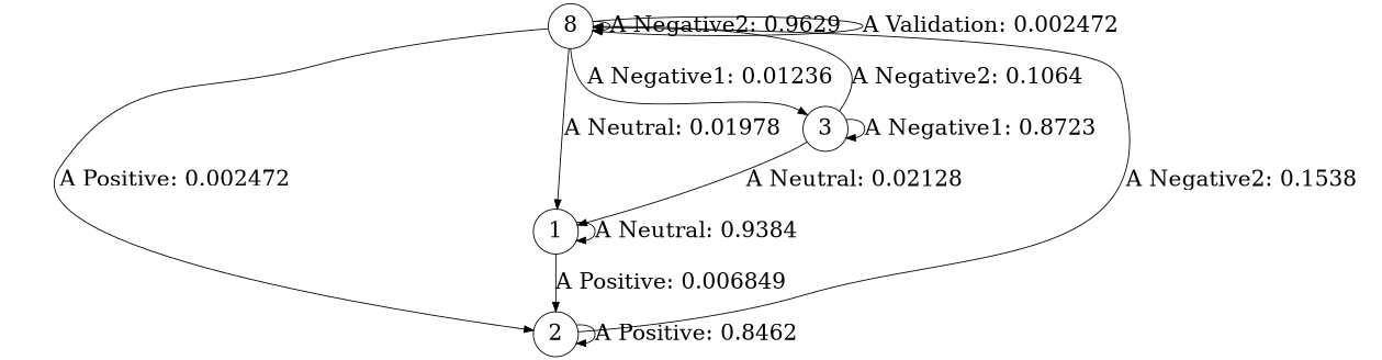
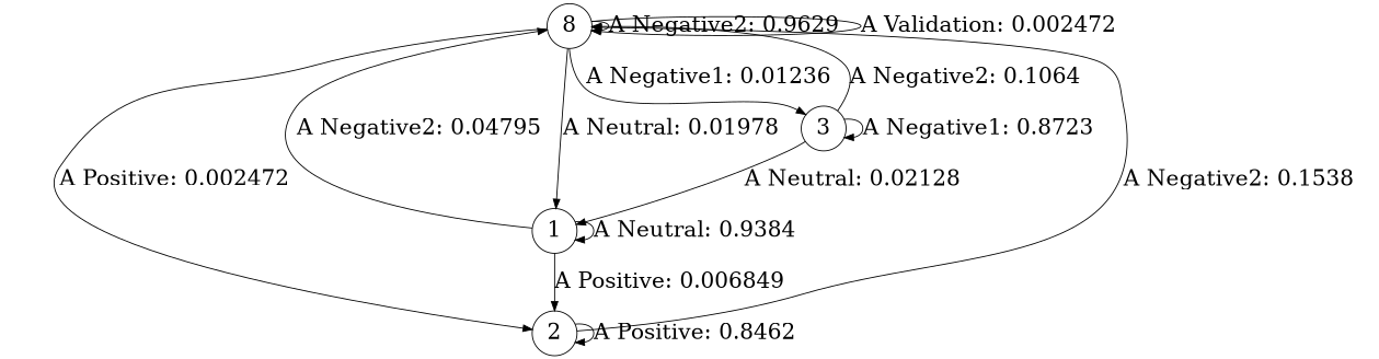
  digraph {
    fontname="DejaVu Serif"
    node [fontname="DejaVu Serif" fontsize=24 shape=circle]
    edge [fontname="DejaVu Serif" fontsize=24]
    n1 [label=8]
    1
    2
    3
    n1 -> n1 [label="A Negative2: 0.9629   "]
    n1 -> n1 [label="A Validation: 0.002472  "]
    n1 -> 1 [label="A Neutral: 0.01978  "]
    n1 -> 2 [label="A Positive: 0.002472  "]
    n1 -> 3 [label="A Negative1: 0.01236  "]
+   1 -> n1 [label="A Negative2: 0.04795  "]
    1 -> 1 [label="A Neutral: 0.9384   "]
    1 -> 2 [label="A Positive: 0.006849  "]
    2 -> n1 [label="A Negative2: 0.1538   "]
    2 -> 2 [label="A Positive: 0.8462   "]
    3 -> n1 [label="A Negative2: 0.1064   "]
    3 -> 1 [label="A Neutral: 0.02128  "]
    3 -> 3 [label="A Negative1: 0.8723   "]
  }
